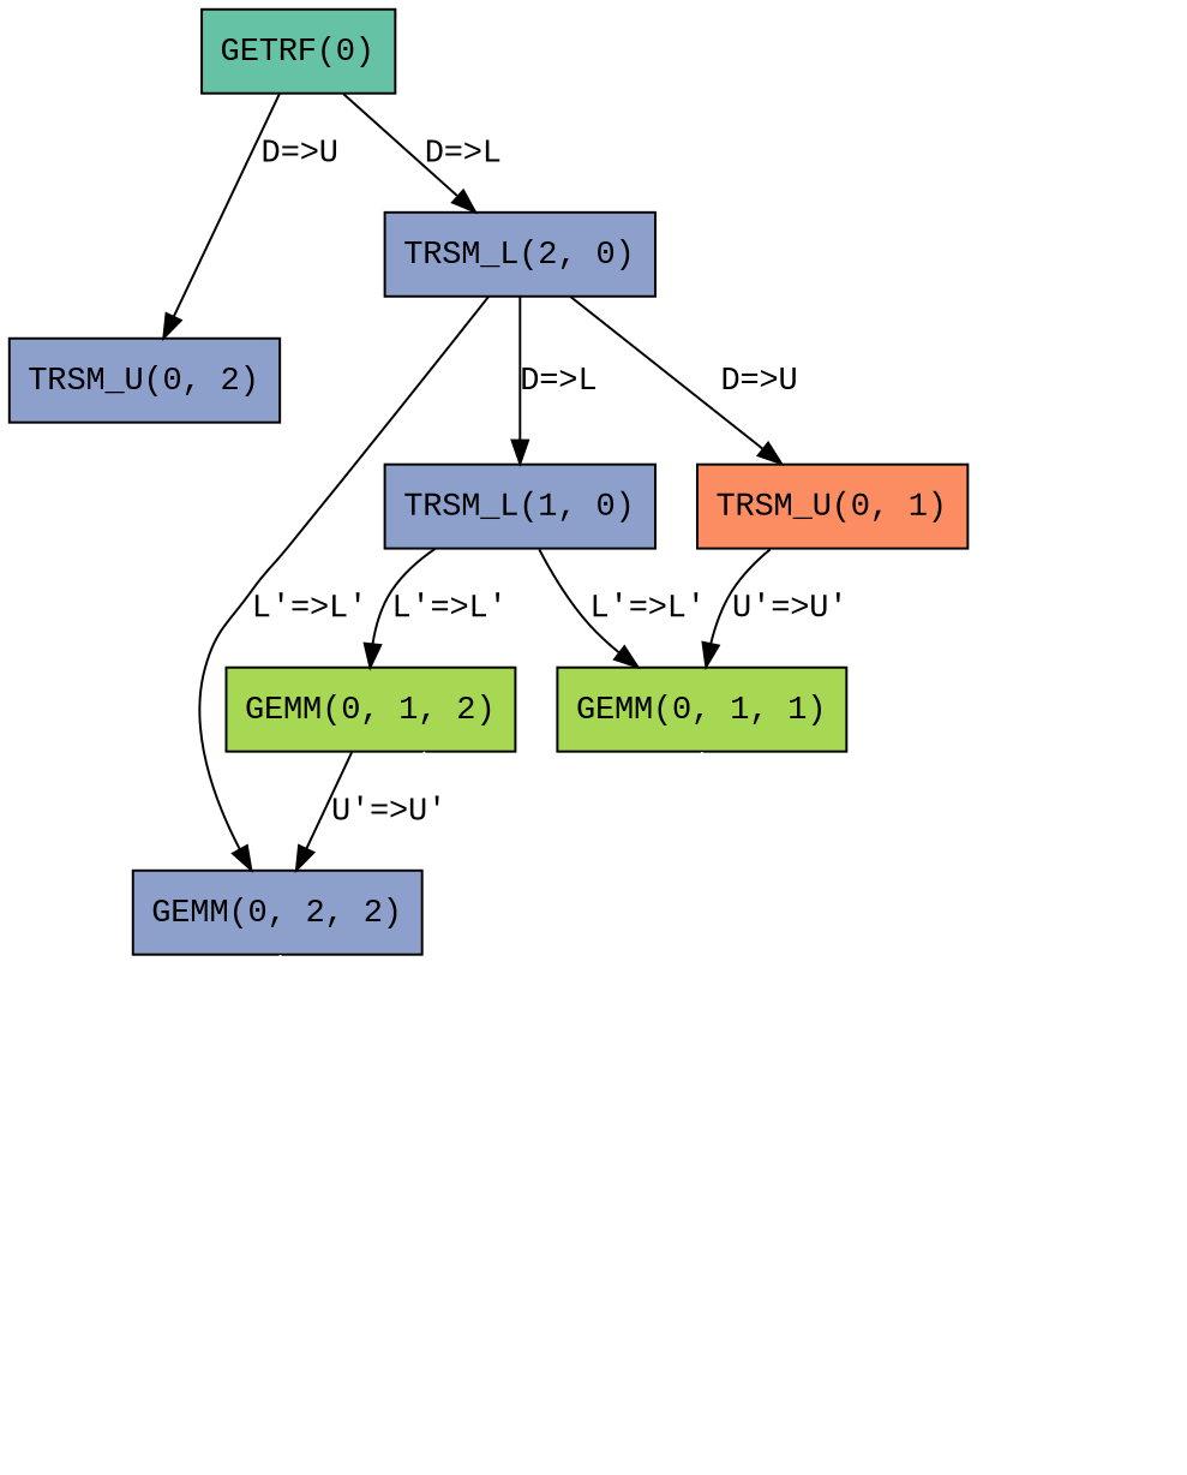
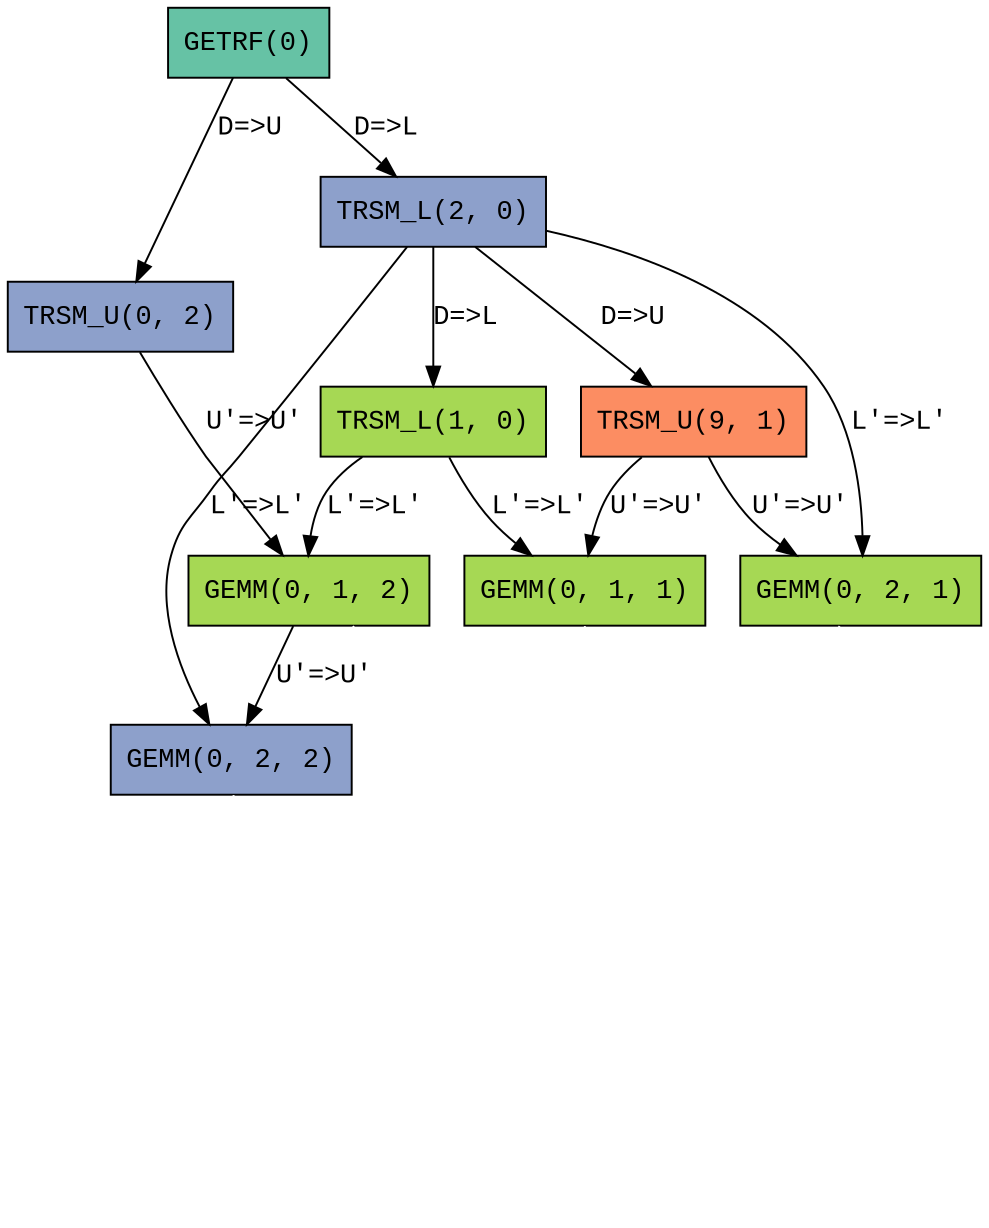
  digraph {
    fontname="Liberation Mono"
    node [fillcolor="#FFFFFF" fontcolor=black fontname="Liberation Mono" shape=polygon style=filled]
    edge [color="#000000" fontname="Liberation Mono" style=solid]
    n1 [fillcolor="#66c2a5" label="GETRF(0)"]
    n2 [fillcolor="#8da0cb" label="TRSM_L(2, 0)"]
    n3 [fillcolor="#8da0cb" label="TRSM_U(0, 2)"]
-   n4 [fillcolor="#8da0cb" label="TRSM_L(1, 0)"]
+   n4 [fillcolor="#a6d854" label="TRSM_L(1, 0)"]
    n5 [fillcolor="#a6d854" label="GEMM(0, 1, 2)"]
    n6 [fillcolor="#a6d854" label="GEMM(0, 1, 1)"]
-   n7 [fillcolor="#fc8d62" label="TRSM_U(0, 1)"]
+   n7 [fillcolor="#fc8d62" label="TRSM_U(9, 1)"]
    n8 [fillcolor="#8da0cb" label="GEMM(0, 2, 2)"]
+   n9 [fillcolor="#a6d854" label="GEMM(0, 2, 1)"]
    n10 [fontcolor=white label="TRSM_U(1, 2)" style=invisible]
    n11 [fontcolor=white label="GETRF(1)" style=invisible]
    n12 [fontcolor=white label="GEMM(1, 2, 2)" style=invisible]
    n13 [fontcolor=white label="TRSM_L(2, 1)" style=invisible]
    n14 [fontcolor=white label="GETRF(2)" style=invisible]
    n1 -> n2 [label="D=>L"]
    n1 -> n3 [label="D=>U"]
    n2 -> n4 [label="D=>L"]
    n2 -> n7 [label="D=>U"]
    n2 -> n8 [label="L'=>L'"]
+   n2 -> n9 [label="L'=>L'"]
+   n3 -> n5 [label="U'=>U'"]
    n4 -> n5 [label="L'=>L'"]
    n4 -> n6 [label="L'=>L'"]
    n5 -> n8 [label="U'=>U'"]
    n5 -> n10 [color="#FFFFFF"]
    n6 -> n11 [color="#FFFFFF"]
    n7 -> n6 [label="U'=>U'"]
+   n7 -> n9 [label="U'=>U'"]
    n8 -> n12 [color="#FFFFFF"]
+   n9 -> n13 [color="#FFFFFF"]
    n10 -> n12 [color="#FFFFFF"]
    n11 -> n10 [color="#FFFFFF"]
    n11 -> n13 [color="#FFFFFF"]
    n12 -> n14 [color="#FFFFFF"]
    n13 -> n12 [color="#FFFFFF"]
  }
